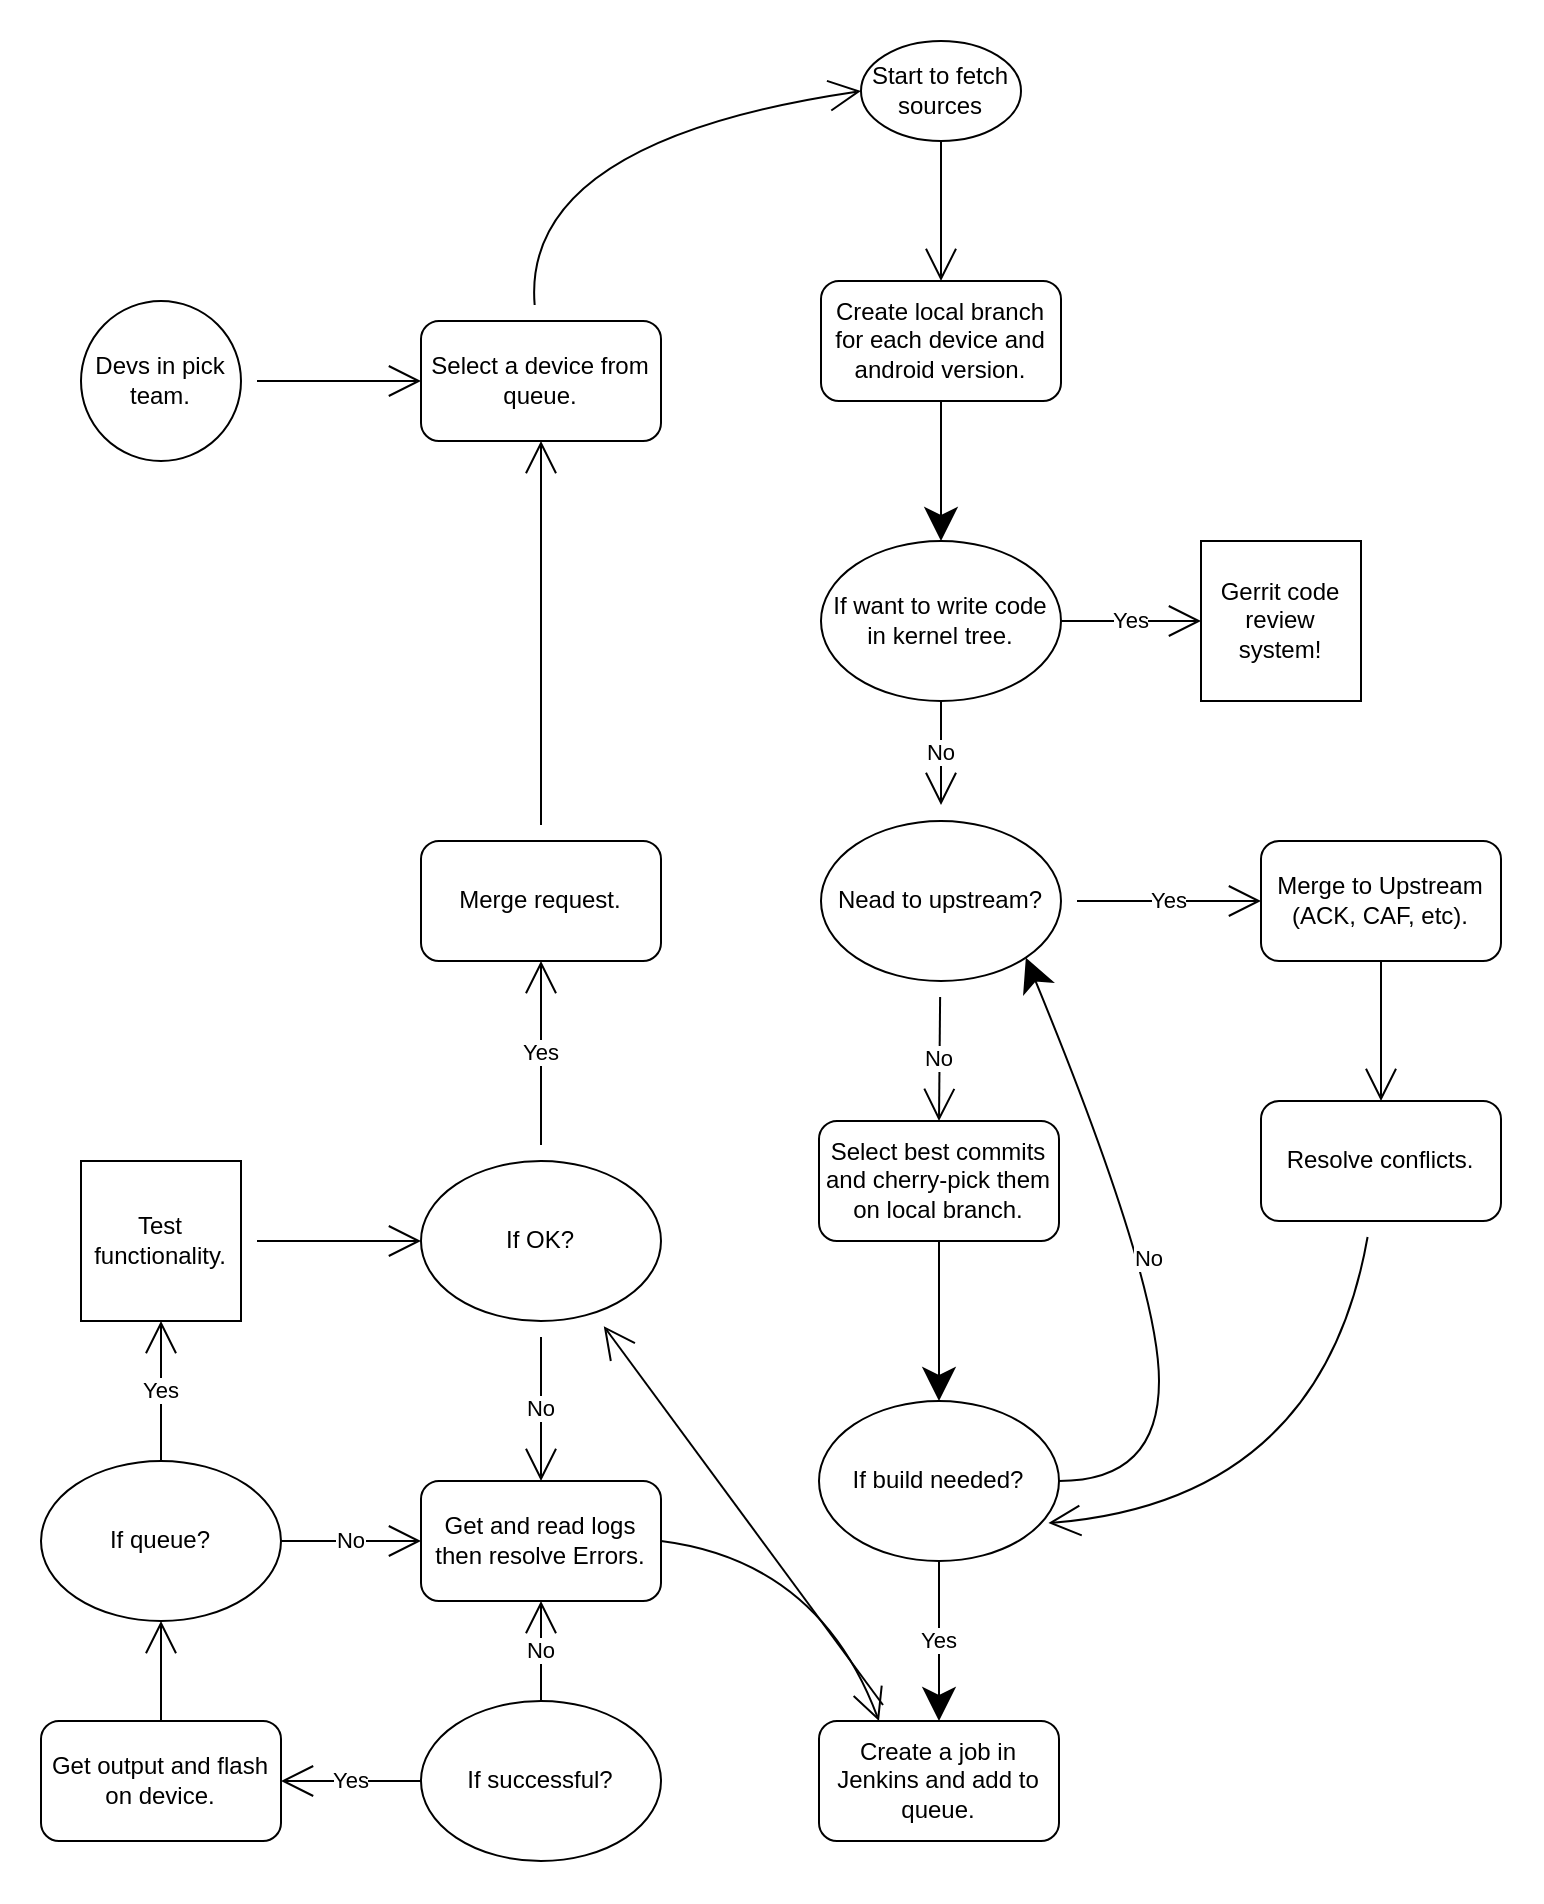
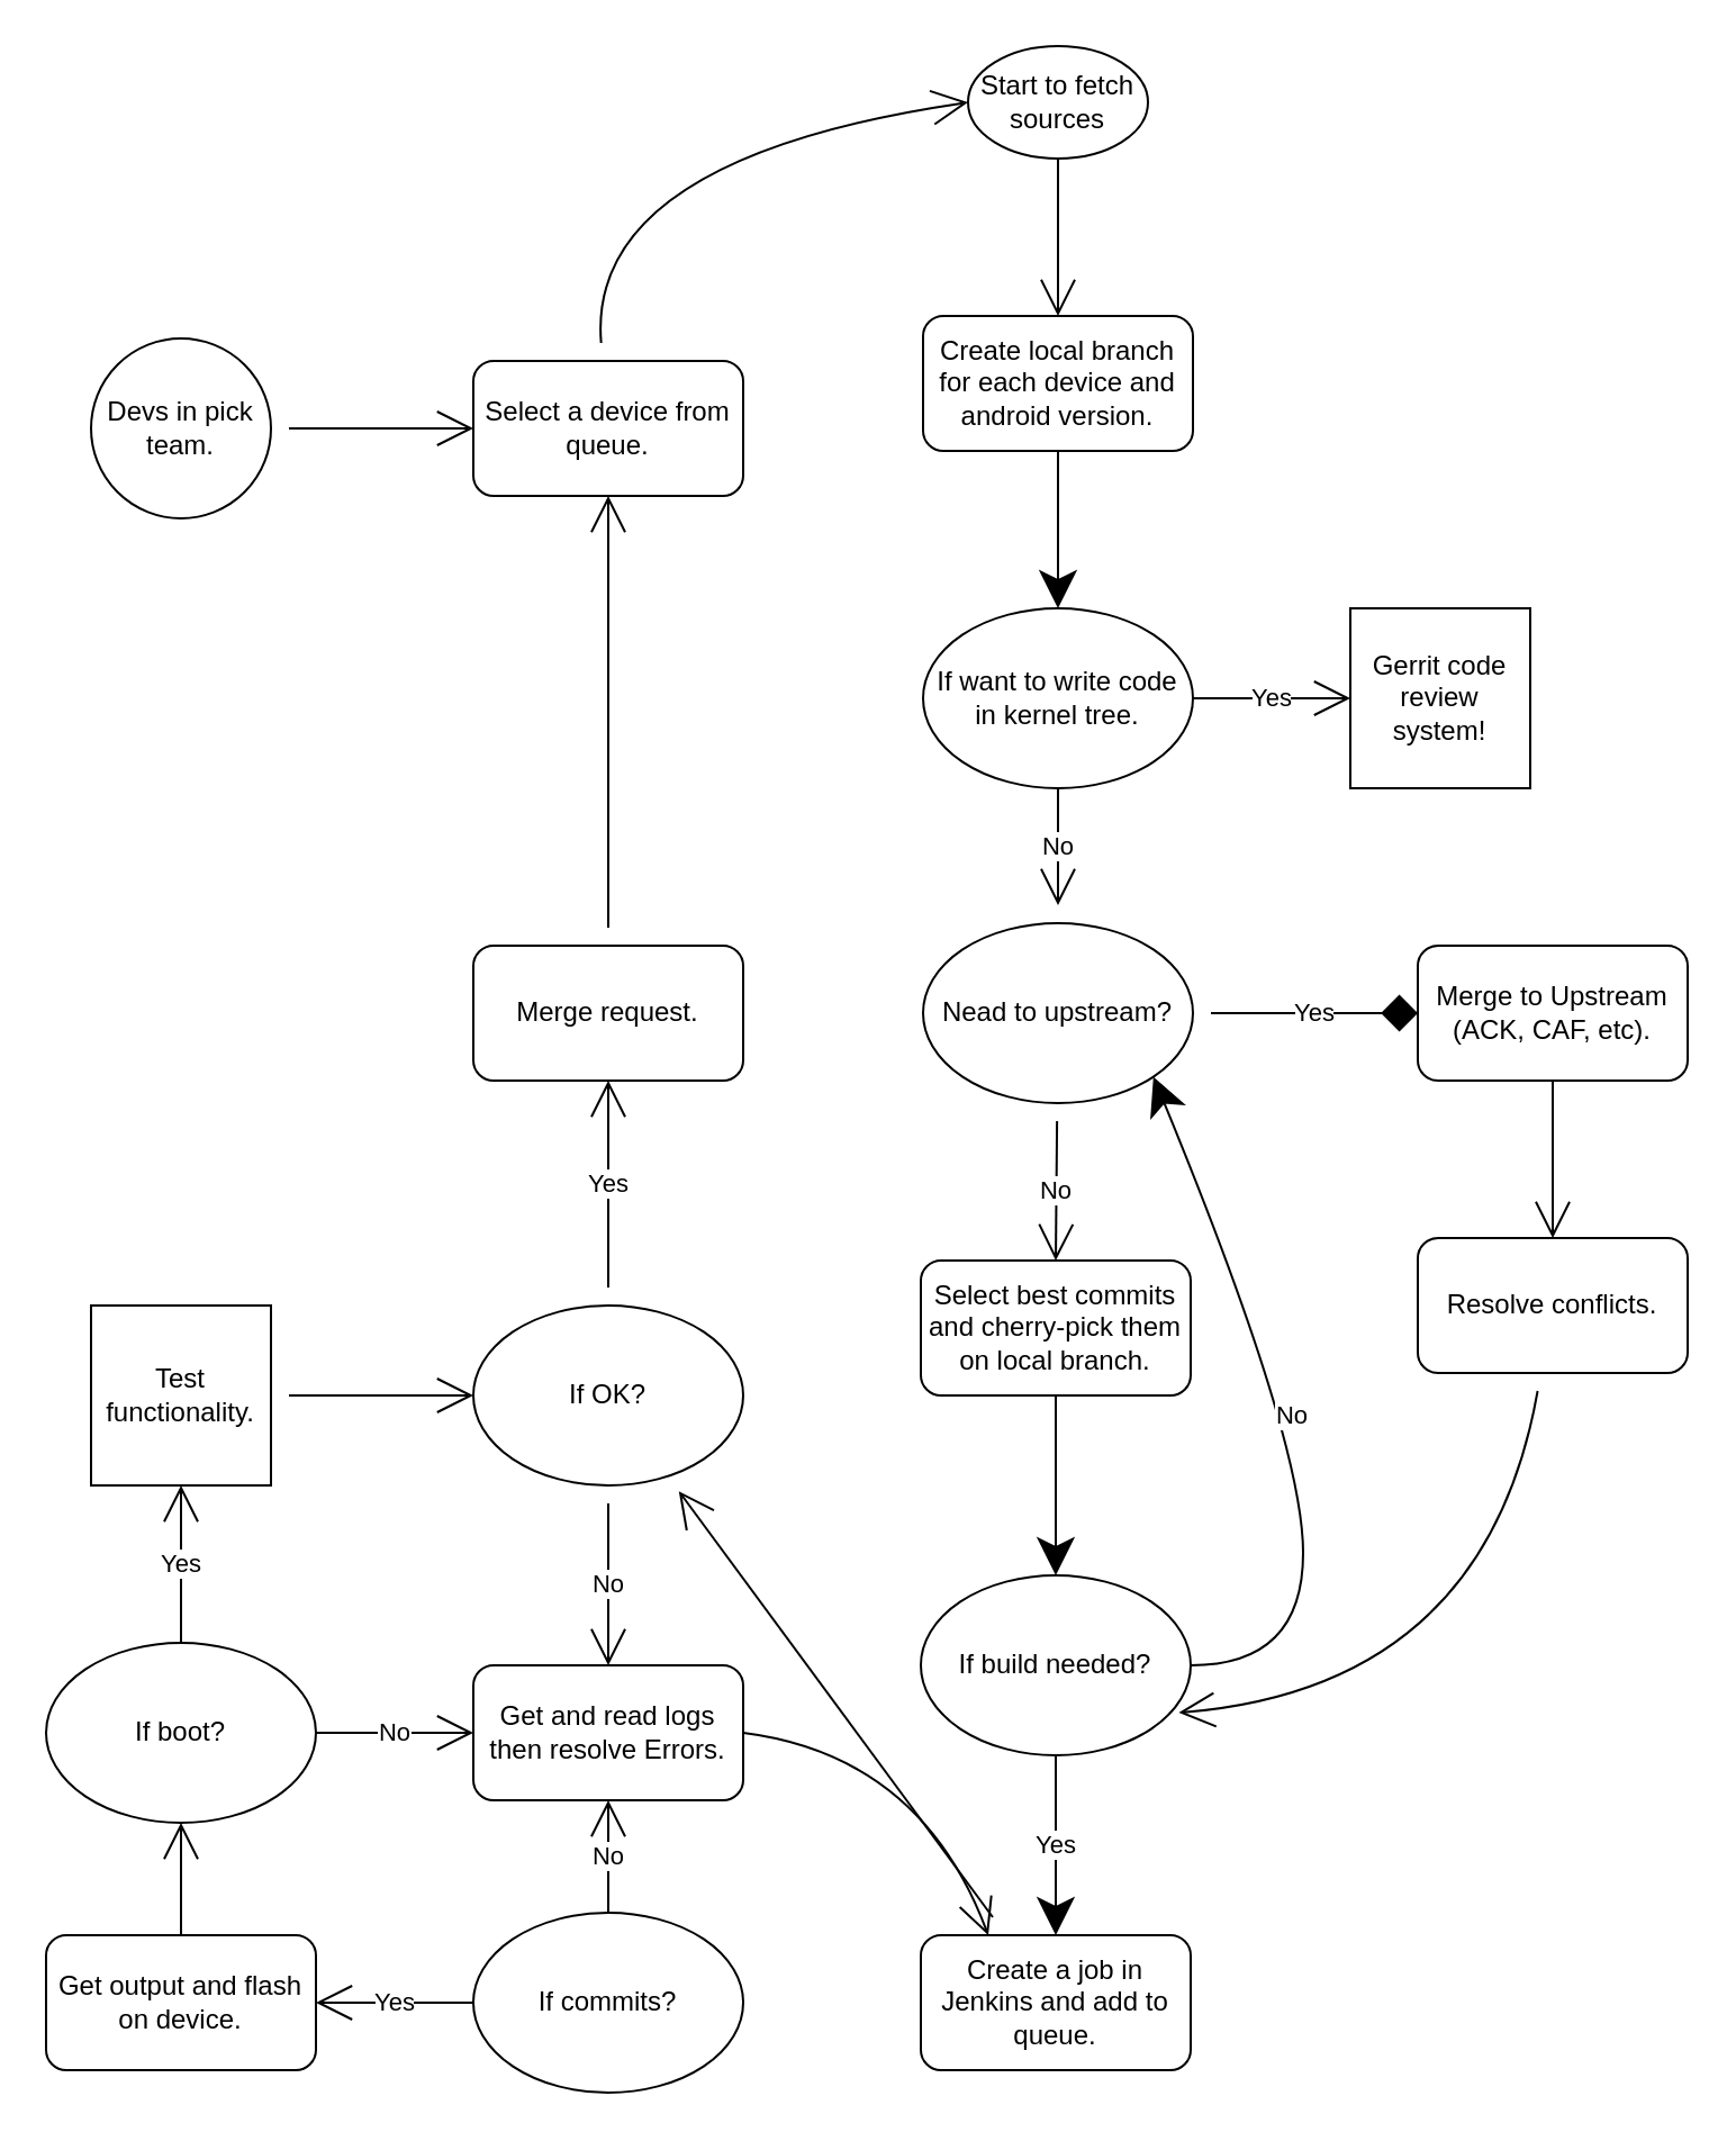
  <mxCell id="0" />
  <mxCell id="1" parent="0" />
  <mxCell id="2" value="" style="edgeStyle=none;curved=1;rounded=0;orthogonalLoop=1;jettySize=auto;html=1;endArrow=open;startSize=14;endSize=14;sourcePerimeterSpacing=8;targetPerimeterSpacing=8;exitX=0.5;exitY=1;exitDx=0;exitDy=0;" edge="1" parent="1" source="3"><mxGeometry relative="1" as="geometry"><mxPoint x="470" y="140" as="targetPoint" /></mxGeometry></mxCell>
  <mxCell id="3" value="Start to fetch sources" style="ellipse;whiteSpace=wrap;html=1;hachureGap=4;pointerEvents=0;" vertex="1" parent="1"><mxGeometry x="430" y="20" width="80" height="50" as="geometry" /></mxCell>
  <mxCell id="4" value="Create local branch for each device and android version." style="rounded=1;whiteSpace=wrap;html=1;hachureGap=4;pointerEvents=0;" vertex="1" parent="1"><mxGeometry x="410" y="140" width="120" height="60" as="geometry" /></mxCell>
  <mxCell id="5" value="Select best commits and cherry-pick them on local branch." style="rounded=1;whiteSpace=wrap;html=1;hachureGap=4;pointerEvents=0;" vertex="1" parent="1"><mxGeometry x="409" y="560" width="120" height="60" as="geometry" /></mxCell>
  <mxCell id="6" value="" style="endArrow=classic;html=1;startSize=14;endSize=14;sourcePerimeterSpacing=8;targetPerimeterSpacing=8;exitX=0.5;exitY=1;exitDx=0;exitDy=0;" edge="1" parent="1" source="4"><mxGeometry width="50" height="50" relative="1" as="geometry"><mxPoint x="640" y="270" as="sourcePoint" /><mxPoint x="470" y="270" as="targetPoint" /></mxGeometry></mxCell>
  <mxCell id="7" value="" style="endArrow=classic;html=1;startSize=14;endSize=14;sourcePerimeterSpacing=8;targetPerimeterSpacing=8;exitX=0.5;exitY=1;exitDx=0;exitDy=0;entryX=0.5;entryY=0;entryDx=0;entryDy=0;" edge="1" parent="1" source="5" target="8"><mxGeometry width="50" height="50" relative="1" as="geometry"><mxPoint x="629" y="600" as="sourcePoint" /><mxPoint x="469" y="710" as="targetPoint" /></mxGeometry></mxCell>
  <mxCell id="8" value="If build needed?" style="ellipse;whiteSpace=wrap;html=1;hachureGap=4;pointerEvents=0;" vertex="1" parent="1"><mxGeometry x="409" y="700" width="120" height="80" as="geometry" /></mxCell>
  <mxCell id="9" value="Yes" style="endArrow=classic;html=1;startSize=14;endSize=14;sourcePerimeterSpacing=8;targetPerimeterSpacing=8;exitX=0.5;exitY=1;exitDx=0;exitDy=0;" edge="1" parent="1" source="8"><mxGeometry width="50" height="50" relative="1" as="geometry"><mxPoint x="649" y="720" as="sourcePoint" /><mxPoint x="469" y="860" as="targetPoint" /></mxGeometry></mxCell>
  <mxCell id="10" style="edgeStyle=none;curved=1;rounded=0;orthogonalLoop=1;jettySize=auto;html=1;endArrow=open;startSize=14;endSize=14;sourcePerimeterSpacing=8;targetPerimeterSpacing=8;" edge="1" parent="1" source="11" target="38"><mxGeometry relative="1" as="geometry" /></mxCell>
  <mxCell id="11" value="Create a job in Jenkins and add to queue." style="rounded=1;whiteSpace=wrap;html=1;hachureGap=4;pointerEvents=0;" vertex="1" parent="1"><mxGeometry x="409" y="860" width="120" height="60" as="geometry" /></mxCell>
  <mxCell id="12" value="No" style="curved=1;endArrow=classic;html=1;startSize=14;endSize=14;sourcePerimeterSpacing=8;targetPerimeterSpacing=8;entryX=1;entryY=1;entryDx=0;entryDy=0;exitX=1;exitY=0.5;exitDx=0;exitDy=0;" edge="1" parent="1" source="8" target="26"><mxGeometry width="50" height="50" relative="1" as="geometry"><mxPoint x="549" y="730" as="sourcePoint" /><mxPoint x="579" y="690" as="targetPoint" /><Array as="points"><mxPoint x="579" y="740" /><mxPoint x="579" y="640" /></Array></mxGeometry></mxCell>
  <mxCell id="13" value="No" style="edgeStyle=none;curved=1;rounded=0;orthogonalLoop=1;jettySize=auto;html=1;exitX=0.5;exitY=1;exitDx=0;exitDy=0;endArrow=open;startSize=14;endSize=14;sourcePerimeterSpacing=8;targetPerimeterSpacing=8;" edge="1" parent="1" source="15" target="26"><mxGeometry relative="1" as="geometry"><mxPoint x="470" y="410" as="targetPoint" /></mxGeometry></mxCell>
  <mxCell id="14" value="Yes" style="edgeStyle=none;curved=1;rounded=0;orthogonalLoop=1;jettySize=auto;html=1;exitX=1;exitY=0.5;exitDx=0;exitDy=0;entryX=0;entryY=0.5;entryDx=0;entryDy=0;endArrow=open;startSize=14;endSize=14;sourcePerimeterSpacing=8;targetPerimeterSpacing=8;" edge="1" parent="1" source="15" target="16"><mxGeometry relative="1" as="geometry" /></mxCell>
  <mxCell id="15" value="If want to write code in kernel tree." style="ellipse;whiteSpace=wrap;html=1;hachureGap=4;pointerEvents=0;" vertex="1" parent="1"><mxGeometry x="410" y="270" width="120" height="80" as="geometry" /></mxCell>
  <mxCell id="16" value="Gerrit code review system!" style="whiteSpace=wrap;html=1;aspect=fixed;hachureGap=4;pointerEvents=0;" vertex="1" parent="1"><mxGeometry x="600" y="270" width="80" height="80" as="geometry" /></mxCell>
  <mxCell id="17" value="Yes" style="edgeStyle=none;curved=1;rounded=0;orthogonalLoop=1;jettySize=auto;html=1;exitX=0;exitY=0.5;exitDx=0;exitDy=0;entryX=1;entryY=0.5;entryDx=0;entryDy=0;endArrow=open;startSize=14;endSize=14;sourcePerimeterSpacing=8;targetPerimeterSpacing=8;" edge="1" parent="1" source="19" target="21"><mxGeometry relative="1" as="geometry" /></mxCell>
  <mxCell id="18" value="No" style="edgeStyle=none;curved=1;rounded=0;orthogonalLoop=1;jettySize=auto;html=1;endArrow=open;startSize=14;endSize=14;sourcePerimeterSpacing=8;targetPerimeterSpacing=8;entryX=0.5;entryY=1;entryDx=0;entryDy=0;exitX=0.5;exitY=0;exitDx=0;exitDy=0;" edge="1" parent="1" source="19" target="23"><mxGeometry relative="1" as="geometry"><mxPoint x="270" y="990" as="targetPoint" /><mxPoint x="270" y="820" as="sourcePoint" /></mxGeometry></mxCell>
- <mxCell id="19" value="If successful?" style="ellipse;whiteSpace=wrap;html=1;hachureGap=4;pointerEvents=0;" vertex="1" parent="1"><mxGeometry x="210" y="850" width="120" height="80" as="geometry" /></mxCell>
+ <mxCell id="19" value="If commits?" style="ellipse;whiteSpace=wrap;html=1;hachureGap=4;pointerEvents=0;" vertex="1" parent="1"><mxGeometry x="210" y="850" width="120" height="80" as="geometry" /></mxCell>
  <mxCell id="20" style="edgeStyle=none;curved=1;rounded=0;orthogonalLoop=1;jettySize=auto;html=1;entryX=0.5;entryY=1;entryDx=0;entryDy=0;endArrow=open;startSize=14;endSize=14;sourcePerimeterSpacing=8;targetPerimeterSpacing=8;exitX=0.5;exitY=0;exitDx=0;exitDy=0;" edge="1" parent="1" source="21" target="33"><mxGeometry relative="1" as="geometry" /></mxCell>
  <mxCell id="21" value="Get output and flash on device." style="rounded=1;whiteSpace=wrap;html=1;hachureGap=4;pointerEvents=0;" vertex="1" parent="1"><mxGeometry x="20" y="860" width="120" height="60" as="geometry" /></mxCell>
  <mxCell id="22" style="edgeStyle=none;curved=1;rounded=0;orthogonalLoop=1;jettySize=auto;html=1;entryX=0.25;entryY=0;entryDx=0;entryDy=0;endArrow=open;startSize=14;endSize=14;sourcePerimeterSpacing=8;targetPerimeterSpacing=8;exitX=1;exitY=0.5;exitDx=0;exitDy=0;" edge="1" parent="1" source="23" target="11"><mxGeometry relative="1" as="geometry"><Array as="points"><mxPoint x="409" y="780" /></Array></mxGeometry></mxCell>
  <mxCell id="23" value="Get and read logs then resolve Errors. " style="rounded=1;whiteSpace=wrap;html=1;hachureGap=4;pointerEvents=0;" vertex="1" parent="1"><mxGeometry x="210" y="740" width="120" height="60" as="geometry" /></mxCell>
  <mxCell id="24" value="No" style="edgeStyle=none;curved=1;rounded=0;orthogonalLoop=1;jettySize=auto;html=1;entryX=0.5;entryY=0;entryDx=0;entryDy=0;endArrow=open;startSize=14;endSize=14;sourcePerimeterSpacing=8;targetPerimeterSpacing=8;" edge="1" parent="1" source="26" target="5"><mxGeometry relative="1" as="geometry" /></mxCell>
- <mxCell id="25" value="Yes" style="edgeStyle=none;curved=1;rounded=0;orthogonalLoop=1;jettySize=auto;html=1;entryX=0;entryY=0.5;entryDx=0;entryDy=0;endArrow=open;startSize=14;endSize=14;sourcePerimeterSpacing=8;targetPerimeterSpacing=8;" edge="1" parent="1" source="26" target="28"><mxGeometry relative="1" as="geometry" /></mxCell>
+ <mxCell id="25" value="Yes" style="edgeStyle=none;curved=1;rounded=0;orthogonalLoop=1;jettySize=auto;html=1;entryX=0;entryY=0.5;entryDx=0;entryDy=0;endArrow=diamond;startSize=14;endSize=14;sourcePerimeterSpacing=8;targetPerimeterSpacing=8;" edge="1" parent="1" source="26" target="28"><mxGeometry relative="1" as="geometry" /></mxCell>
  <mxCell id="26" value="Nead to upstream?" style="ellipse;whiteSpace=wrap;html=1;hachureGap=4;pointerEvents=0;" vertex="1" parent="1"><mxGeometry x="410" y="410" width="120" height="80" as="geometry" /></mxCell>
  <mxCell id="27" style="edgeStyle=none;curved=1;rounded=0;orthogonalLoop=1;jettySize=auto;html=1;endArrow=open;startSize=14;endSize=14;sourcePerimeterSpacing=8;targetPerimeterSpacing=8;entryX=0.5;entryY=0;entryDx=0;entryDy=0;exitX=0.5;exitY=1;exitDx=0;exitDy=0;" edge="1" parent="1" source="28" target="30"><mxGeometry relative="1" as="geometry" /></mxCell>
  <mxCell id="28" value="Merge to Upstream (ACK, CAF, etc)." style="rounded=1;whiteSpace=wrap;html=1;hachureGap=4;pointerEvents=0;" vertex="1" parent="1"><mxGeometry x="630" y="420" width="120" height="60" as="geometry" /></mxCell>
  <mxCell id="29" style="edgeStyle=none;curved=1;rounded=0;orthogonalLoop=1;jettySize=auto;html=1;endArrow=open;startSize=14;endSize=14;sourcePerimeterSpacing=8;targetPerimeterSpacing=8;entryX=0.956;entryY=0.763;entryDx=0;entryDy=0;entryPerimeter=0;" edge="1" parent="1" source="30" target="8"><mxGeometry relative="1" as="geometry"><mxPoint x="530" y="740" as="targetPoint" /><Array as="points"><mxPoint x="660" y="750" /></Array></mxGeometry></mxCell>
  <mxCell id="30" value="Resolve conflicts." style="rounded=1;whiteSpace=wrap;html=1;hachureGap=4;pointerEvents=0;" vertex="1" parent="1"><mxGeometry x="630" y="550" width="120" height="60" as="geometry" /></mxCell>
  <mxCell id="31" value="No" style="edgeStyle=none;curved=1;rounded=0;orthogonalLoop=1;jettySize=auto;html=1;exitX=1;exitY=0.5;exitDx=0;exitDy=0;entryX=0;entryY=0.5;entryDx=0;entryDy=0;endArrow=open;startSize=14;endSize=14;sourcePerimeterSpacing=8;targetPerimeterSpacing=8;" edge="1" parent="1" source="33" target="23"><mxGeometry relative="1" as="geometry" /></mxCell>
  <mxCell id="32" value="Yes" style="edgeStyle=none;curved=1;rounded=0;orthogonalLoop=1;jettySize=auto;html=1;entryX=0.5;entryY=1;entryDx=0;entryDy=0;endArrow=open;startSize=14;endSize=14;sourcePerimeterSpacing=8;targetPerimeterSpacing=8;exitX=0.5;exitY=0;exitDx=0;exitDy=0;" edge="1" parent="1" source="33" target="35"><mxGeometry relative="1" as="geometry" /></mxCell>
- <mxCell id="33" value="If queue?" style="ellipse;whiteSpace=wrap;html=1;hachureGap=4;pointerEvents=0;" vertex="1" parent="1"><mxGeometry x="20" y="730" width="120" height="80" as="geometry" /></mxCell>
+ <mxCell id="33" value="If boot?" style="ellipse;whiteSpace=wrap;html=1;hachureGap=4;pointerEvents=0;" vertex="1" parent="1"><mxGeometry x="20" y="730" width="120" height="80" as="geometry" /></mxCell>
  <mxCell id="34" style="edgeStyle=none;curved=1;rounded=0;orthogonalLoop=1;jettySize=auto;html=1;entryX=0;entryY=0.5;entryDx=0;entryDy=0;endArrow=open;startSize=14;endSize=14;sourcePerimeterSpacing=8;targetPerimeterSpacing=8;" edge="1" parent="1" source="35" target="38"><mxGeometry relative="1" as="geometry" /></mxCell>
  <mxCell id="35" value="Test functionality." style="whiteSpace=wrap;html=1;aspect=fixed;hachureGap=4;pointerEvents=0;" vertex="1" parent="1"><mxGeometry x="40" y="580" width="80" height="80" as="geometry" /></mxCell>
  <mxCell id="36" value="No" style="edgeStyle=none;curved=1;rounded=0;orthogonalLoop=1;jettySize=auto;html=1;entryX=0.5;entryY=0;entryDx=0;entryDy=0;endArrow=open;startSize=14;endSize=14;sourcePerimeterSpacing=8;targetPerimeterSpacing=8;" edge="1" parent="1" source="38" target="23"><mxGeometry relative="1" as="geometry" /></mxCell>
  <mxCell id="37" value="Yes" style="edgeStyle=none;curved=1;rounded=0;orthogonalLoop=1;jettySize=auto;html=1;entryX=0.5;entryY=1;entryDx=0;entryDy=0;endArrow=open;startSize=14;endSize=14;sourcePerimeterSpacing=8;targetPerimeterSpacing=8;" edge="1" parent="1" source="38" target="40"><mxGeometry relative="1" as="geometry" /></mxCell>
  <mxCell id="38" value="If OK?" style="ellipse;whiteSpace=wrap;html=1;hachureGap=4;pointerEvents=0;" vertex="1" parent="1"><mxGeometry x="210" y="580" width="120" height="80" as="geometry" /></mxCell>
  <mxCell id="39" style="edgeStyle=none;curved=1;rounded=0;orthogonalLoop=1;jettySize=auto;html=1;entryX=0.5;entryY=1;entryDx=0;entryDy=0;endArrow=open;startSize=14;endSize=14;sourcePerimeterSpacing=8;targetPerimeterSpacing=8;" edge="1" parent="1" source="40" target="42"><mxGeometry relative="1" as="geometry" /></mxCell>
  <mxCell id="40" value="Merge request." style="rounded=1;whiteSpace=wrap;html=1;hachureGap=4;pointerEvents=0;" vertex="1" parent="1"><mxGeometry x="210" y="420" width="120" height="60" as="geometry" /></mxCell>
  <mxCell id="41" style="edgeStyle=none;curved=1;rounded=0;orthogonalLoop=1;jettySize=auto;html=1;entryX=0;entryY=0.5;entryDx=0;entryDy=0;endArrow=open;startSize=14;endSize=14;sourcePerimeterSpacing=8;targetPerimeterSpacing=8;" edge="1" parent="1" source="42" target="3"><mxGeometry relative="1" as="geometry"><Array as="points"><mxPoint x="260" y="70" /></Array></mxGeometry></mxCell>
  <mxCell id="42" value="Select a device from queue." style="rounded=1;whiteSpace=wrap;html=1;hachureGap=4;pointerEvents=0;" vertex="1" parent="1"><mxGeometry x="210" y="160" width="120" height="60" as="geometry" /></mxCell>
  <mxCell id="43" style="edgeStyle=none;curved=1;rounded=0;orthogonalLoop=1;jettySize=auto;html=1;entryX=0;entryY=0.5;entryDx=0;entryDy=0;endArrow=open;startSize=14;endSize=14;sourcePerimeterSpacing=8;targetPerimeterSpacing=8;" edge="1" parent="1" source="44" target="42"><mxGeometry relative="1" as="geometry" /></mxCell>
  <mxCell id="44" value="Devs in pick team." style="ellipse;whiteSpace=wrap;html=1;aspect=fixed;hachureGap=4;pointerEvents=0;" vertex="1" parent="1"><mxGeometry x="40" y="150" width="80" height="80" as="geometry" /></mxCell>
